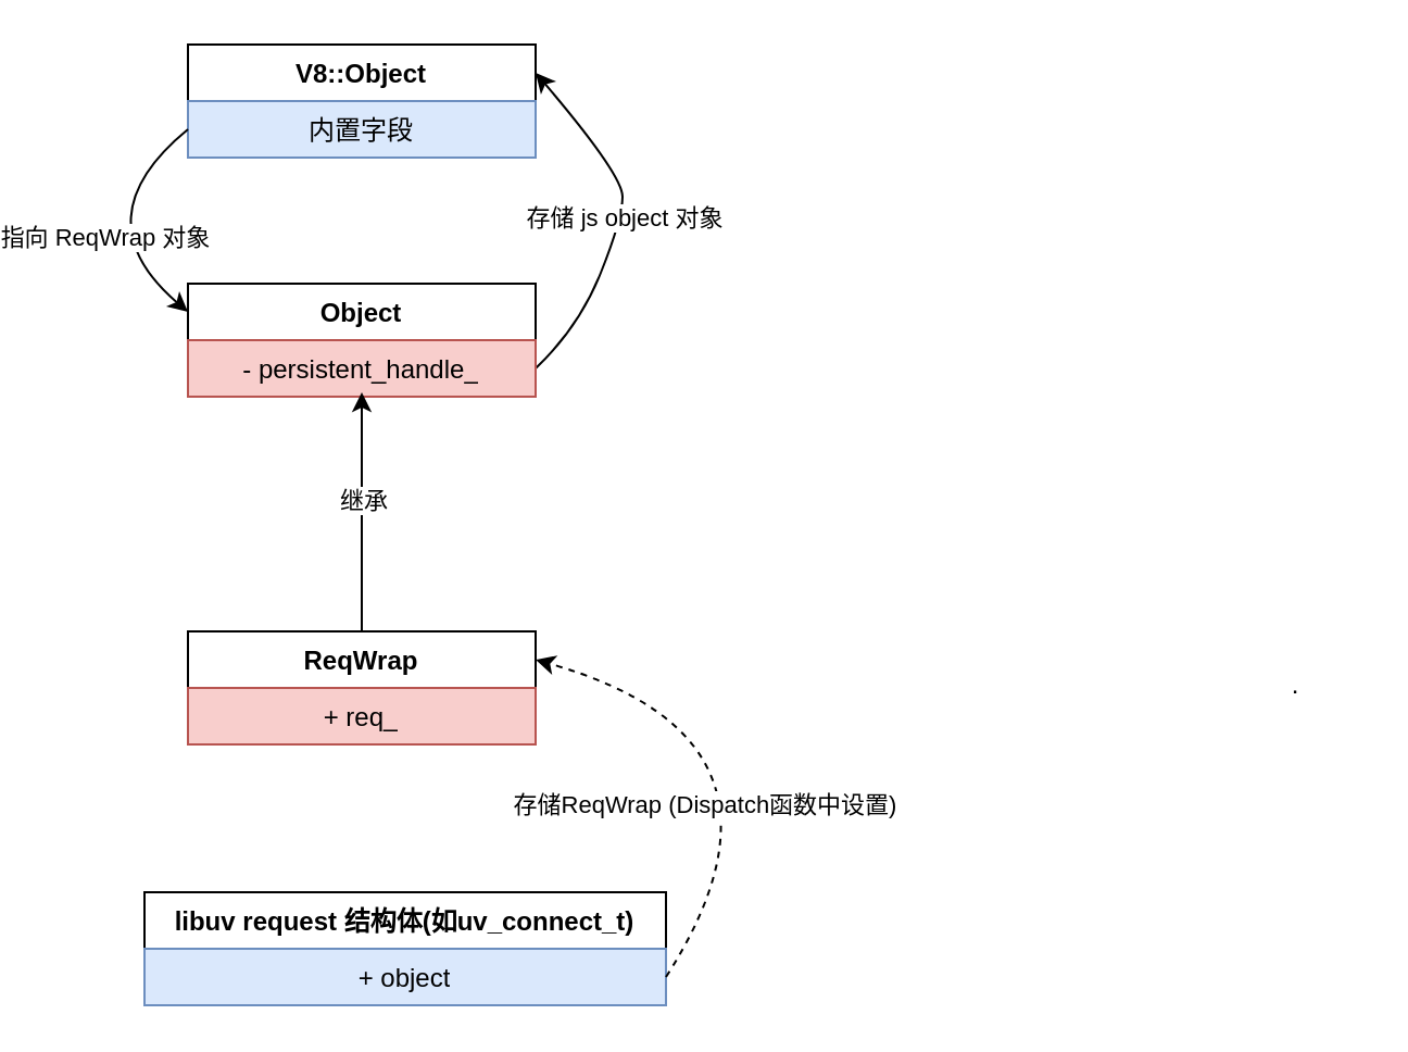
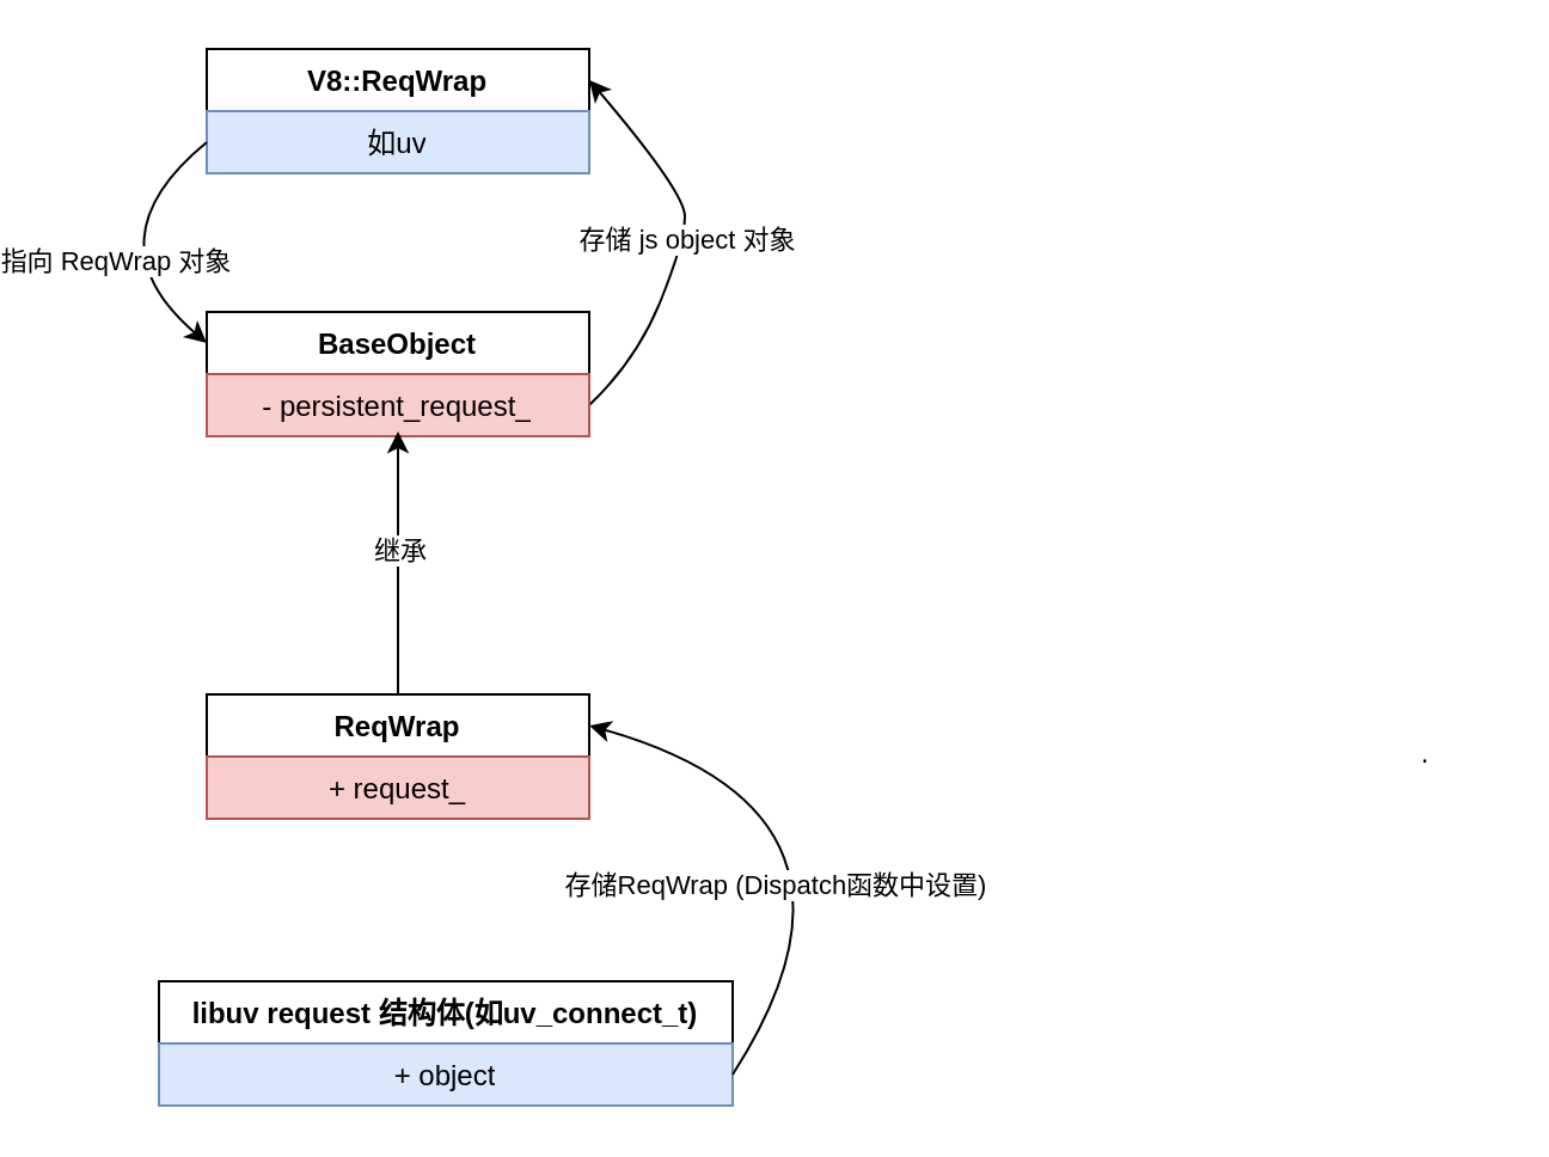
  <mxCell id="0" />
  <mxCell id="1" parent="0" />
  <mxCell id="2" value="ReqWrap" style="swimlane;fontStyle=1;align=center;verticalAlign=top;childLayout=stackLayout;horizontal=1;startSize=26;horizontalStack=0;resizeParent=1;resizeParentMax=0;resizeLast=0;collapsible=1;marginBottom=0;whiteSpace=wrap;html=1;" parent="1" vertex="1"><mxGeometry x="70" y="290" width="160" height="52" as="geometry" /></mxCell>
- <mxCell id="3" value="+ req_" style="text;strokeColor=#b85450;fillColor=#f8cecc;align=center;verticalAlign=top;spacingLeft=4;spacingRight=4;overflow=hidden;rotatable=0;points=[[0,0.5],[1,0.5]];portConstraint=eastwest;whiteSpace=wrap;html=1;" parent="2" vertex="1"><mxGeometry y="26" width="160" height="26" as="geometry" /></mxCell>
- <mxCell id="4" value="V8::Object" style="swimlane;fontStyle=1;align=center;verticalAlign=top;childLayout=stackLayout;horizontal=1;startSize=26;horizontalStack=0;resizeParent=1;resizeParentMax=0;resizeLast=0;collapsible=1;marginBottom=0;whiteSpace=wrap;html=1;" parent="1" vertex="1"><mxGeometry x="70" y="20" width="160" height="52" as="geometry" /></mxCell>
- <mxCell id="5" value="内置字段" style="text;strokeColor=#6c8ebf;fillColor=#dae8fc;align=center;verticalAlign=top;spacingLeft=4;spacingRight=4;overflow=hidden;rotatable=0;points=[[0,0.5],[1,0.5]];portConstraint=eastwest;whiteSpace=wrap;html=1;" parent="4" vertex="1"><mxGeometry y="26" width="160" height="26" as="geometry" /></mxCell>
+ <mxCell id="3" value="+ request_" style="text;strokeColor=#b85450;fillColor=#f8cecc;align=center;verticalAlign=top;spacingLeft=4;spacingRight=4;overflow=hidden;rotatable=0;points=[[0,0.5],[1,0.5]];portConstraint=eastwest;whiteSpace=wrap;html=1;" parent="2" vertex="1"><mxGeometry y="26" width="160" height="26" as="geometry" /></mxCell>
+ <mxCell id="4" value="V8::ReqWrap" style="swimlane;fontStyle=1;align=center;verticalAlign=top;childLayout=stackLayout;horizontal=1;startSize=26;horizontalStack=0;resizeParent=1;resizeParentMax=0;resizeLast=0;collapsible=1;marginBottom=0;whiteSpace=wrap;html=1;" parent="1" vertex="1"><mxGeometry x="70" y="20" width="160" height="52" as="geometry" /></mxCell>
+ <mxCell id="5" value="如uv" style="text;strokeColor=#6c8ebf;fillColor=#dae8fc;align=center;verticalAlign=top;spacingLeft=4;spacingRight=4;overflow=hidden;rotatable=0;points=[[0,0.5],[1,0.5]];portConstraint=eastwest;whiteSpace=wrap;html=1;" parent="4" vertex="1"><mxGeometry y="26" width="160" height="26" as="geometry" /></mxCell>
  <mxCell id="6" value="" style="curved=1;endArrow=classic;html=1;rounded=0;entryX=1;entryY=0.25;entryDx=0;entryDy=0;exitX=1;exitY=0.75;exitDx=0;exitDy=0;fillColor=#fff2cc;strokeColor=#000000;" parent="1" source="11" target="4" edge="1"><mxGeometry width="50" height="50" relative="1" as="geometry"><mxPoint x="230" y="450" as="sourcePoint" /><mxPoint x="280" y="400" as="targetPoint" /><Array as="points"><mxPoint x="250" y="150" /><mxPoint x="270" y="100" /><mxPoint x="270" y="80" /></Array></mxGeometry></mxCell>
  <mxCell id="7" value="存储 js object 对象" style="edgeLabel;html=1;align=center;verticalAlign=middle;resizable=0;points=[];" parent="6" vertex="1" connectable="0"><mxGeometry x="-0.419" y="1" relative="1" as="geometry"><mxPoint x="14" y="-32" as="offset" /></mxGeometry></mxCell>
  <mxCell id="8" value="" style="curved=1;endArrow=classic;html=1;rounded=0;exitX=0;exitY=0.5;exitDx=0;exitDy=0;entryX=0;entryY=0.25;entryDx=0;entryDy=0;fillColor=#fff2cc;strokeColor=#000000;" parent="1" source="5" target="11" edge="1"><mxGeometry width="50" height="50" relative="1" as="geometry"><mxPoint x="290" y="99" as="sourcePoint" /><mxPoint x="150" y="120" as="targetPoint" /><Array as="points"><mxPoint x="20" y="100" /></Array></mxGeometry></mxCell>
  <mxCell id="9" value="指向 ReqWrap 对象" style="edgeLabel;html=1;align=center;verticalAlign=middle;resizable=0;points=[];" parent="8" vertex="1" connectable="0"><mxGeometry x="-0.159" y="6" relative="1" as="geometry"><mxPoint y="10" as="offset" /></mxGeometry></mxCell>
  <mxCell id="10" value="." style="text;html=1;strokeColor=none;fillColor=none;align=center;verticalAlign=middle;whiteSpace=wrap;rounded=0;" parent="1" vertex="1"><mxGeometry x="550" y="300" width="60" height="30" as="geometry" /></mxCell>
- <mxCell id="11" value="Object" style="swimlane;fontStyle=1;align=center;verticalAlign=top;childLayout=stackLayout;horizontal=1;startSize=26;horizontalStack=0;resizeParent=1;resizeParentMax=0;resizeLast=0;collapsible=1;marginBottom=0;whiteSpace=wrap;html=1;" parent="1" vertex="1"><mxGeometry x="70" y="130" width="160" height="52" as="geometry" /></mxCell>
- <mxCell id="12" value="-&amp;nbsp;persistent_handle_" style="text;strokeColor=#b85450;fillColor=#f8cecc;align=center;verticalAlign=top;spacingLeft=4;spacingRight=4;overflow=hidden;rotatable=0;points=[[0,0.5],[1,0.5]];portConstraint=eastwest;whiteSpace=wrap;html=1;" parent="11" vertex="1"><mxGeometry y="26" width="160" height="26" as="geometry" /></mxCell>
+ <mxCell id="11" value="BaseObject" style="swimlane;fontStyle=1;align=center;verticalAlign=top;childLayout=stackLayout;horizontal=1;startSize=26;horizontalStack=0;resizeParent=1;resizeParentMax=0;resizeLast=0;collapsible=1;marginBottom=0;whiteSpace=wrap;html=1;" parent="1" vertex="1"><mxGeometry x="70" y="130" width="160" height="52" as="geometry" /></mxCell>
+ <mxCell id="12" value="-&amp;nbsp;persistent_request_" style="text;strokeColor=#b85450;fillColor=#f8cecc;align=center;verticalAlign=top;spacingLeft=4;spacingRight=4;overflow=hidden;rotatable=0;points=[[0,0.5],[1,0.5]];portConstraint=eastwest;whiteSpace=wrap;html=1;" parent="11" vertex="1"><mxGeometry y="26" width="160" height="26" as="geometry" /></mxCell>
  <mxCell id="13" value="" style="endArrow=classic;html=1;rounded=0;exitX=0.5;exitY=0;exitDx=0;exitDy=0;" parent="1" source="2" edge="1"><mxGeometry width="50" height="50" relative="1" as="geometry"><mxPoint x="100" y="230" as="sourcePoint" /><mxPoint x="150" y="180" as="targetPoint" /></mxGeometry></mxCell>
  <mxCell id="14" value="继承" style="edgeLabel;html=1;align=center;verticalAlign=middle;resizable=0;points=[];" parent="13" vertex="1" connectable="0"><mxGeometry x="0.418" y="2" relative="1" as="geometry"><mxPoint x="2" y="17" as="offset" /></mxGeometry></mxCell>
  <mxCell id="15" value="libuv request 结构体(如uv_connect_t)" style="swimlane;fontStyle=1;align=center;verticalAlign=top;childLayout=stackLayout;horizontal=1;startSize=26;horizontalStack=0;resizeParent=1;resizeParentMax=0;resizeLast=0;collapsible=1;marginBottom=0;whiteSpace=wrap;html=1;" parent="1" vertex="1"><mxGeometry x="50" y="410" width="240" height="52" as="geometry" /></mxCell>
  <mxCell id="16" value="+ object" style="text;strokeColor=#6c8ebf;fillColor=#dae8fc;align=center;verticalAlign=top;spacingLeft=4;spacingRight=4;overflow=hidden;rotatable=0;points=[[0,0.5],[1,0.5]];portConstraint=eastwest;whiteSpace=wrap;html=1;" parent="15" vertex="1"><mxGeometry y="26" width="240" height="26" as="geometry" /></mxCell>
- <mxCell id="17" value="" style="curved=1;endArrow=classic;html=1;rounded=0;entryX=1;entryY=0.25;entryDx=0;entryDy=0;exitX=1;exitY=0.75;exitDx=0;exitDy=0;strokeColor=#000000;dashed=1;" edge="1" parent="1" source="15" target="2"><mxGeometry width="50" height="50" relative="1" as="geometry"><mxPoint x="310" y="340" as="sourcePoint" /><mxPoint x="360" y="290" as="targetPoint" /><Array as="points"><mxPoint x="360" y="340" /></Array></mxGeometry></mxCell>
+ <mxCell id="17" value="" style="curved=1;endArrow=classic;html=1;rounded=0;entryX=1;entryY=0.25;entryDx=0;entryDy=0;exitX=1;exitY=0.75;exitDx=0;exitDy=0;strokeColor=#000000;" edge="1" parent="1" source="15" target="2"><mxGeometry width="50" height="50" relative="1" as="geometry"><mxPoint x="310" y="340" as="sourcePoint" /><mxPoint x="360" y="290" as="targetPoint" /><Array as="points"><mxPoint x="360" y="340" /></Array></mxGeometry></mxCell>
  <mxCell id="18" value="存储ReqWrap (Dispatch函数中设置)" style="edgeLabel;html=1;align=center;verticalAlign=middle;resizable=0;points=[];" vertex="1" connectable="0" parent="17"><mxGeometry x="0.344" y="22" relative="1" as="geometry"><mxPoint y="22" as="offset" /></mxGeometry></mxCell>
